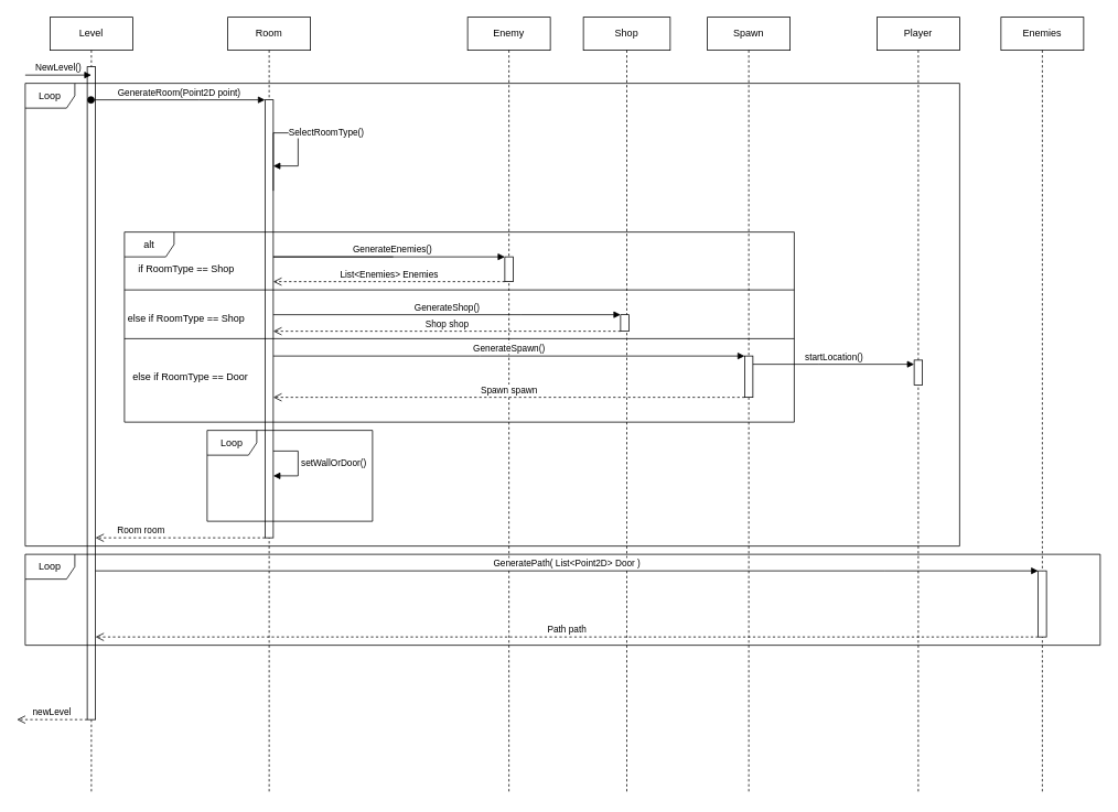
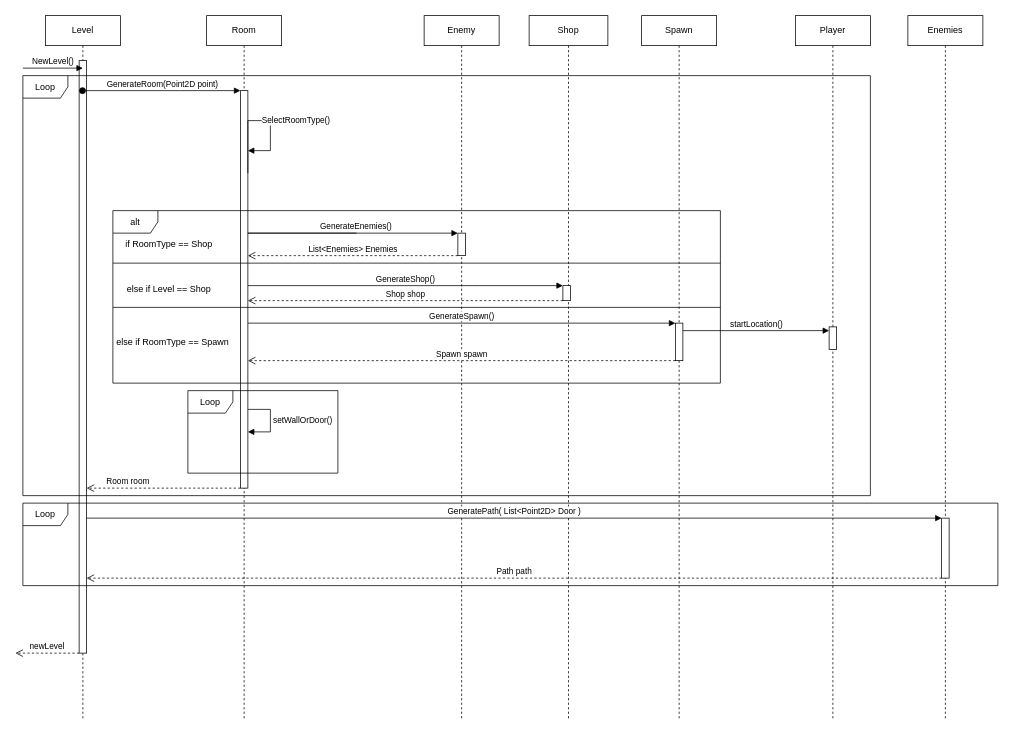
  <mxCell id="0" />
  <mxCell id="1" parent="0" />
  <mxCell id="2" value="Level" style="shape=umlLifeline;perimeter=lifelinePerimeter;whiteSpace=wrap;html=1;container=1;dropTarget=0;collapsible=0;recursiveResize=0;outlineConnect=0;portConstraint=eastwest;newEdgeStyle={&quot;edgeStyle&quot;:&quot;elbowEdgeStyle&quot;,&quot;elbow&quot;:&quot;vertical&quot;,&quot;curved&quot;:0,&quot;rounded&quot;:0};" parent="1" vertex="1"><mxGeometry x="60" y="20" width="100" height="940" as="geometry" /></mxCell>
  <mxCell id="3" value="&amp;nbsp;" style="html=1;points=[];perimeter=orthogonalPerimeter;outlineConnect=0;targetShapes=umlLifeline;portConstraint=eastwest;newEdgeStyle={&quot;edgeStyle&quot;:&quot;elbowEdgeStyle&quot;,&quot;elbow&quot;:&quot;vertical&quot;,&quot;curved&quot;:0,&quot;rounded&quot;:0};" parent="2" vertex="1"><mxGeometry x="45" y="60" width="10" height="790" as="geometry" /></mxCell>
  <mxCell id="4" value="Room" style="shape=umlLifeline;perimeter=lifelinePerimeter;whiteSpace=wrap;html=1;container=1;dropTarget=0;collapsible=0;recursiveResize=0;outlineConnect=0;portConstraint=eastwest;newEdgeStyle={&quot;edgeStyle&quot;:&quot;elbowEdgeStyle&quot;,&quot;elbow&quot;:&quot;vertical&quot;,&quot;curved&quot;:0,&quot;rounded&quot;:0};" parent="1" vertex="1"><mxGeometry x="275" y="20" width="100" height="940" as="geometry" /></mxCell>
  <mxCell id="5" value="" style="html=1;points=[];perimeter=orthogonalPerimeter;outlineConnect=0;targetShapes=umlLifeline;portConstraint=eastwest;newEdgeStyle={&quot;edgeStyle&quot;:&quot;elbowEdgeStyle&quot;,&quot;elbow&quot;:&quot;vertical&quot;,&quot;curved&quot;:0,&quot;rounded&quot;:0};" parent="4" vertex="1"><mxGeometry x="45" y="100" width="10" height="530" as="geometry" /></mxCell>
  <mxCell id="6" value="SelectRoomType()" style="html=1;align=left;spacingLeft=2;endArrow=block;rounded=0;edgeStyle=orthogonalEdgeStyle;curved=0;rounded=0;" parent="4" edge="1"><mxGeometry relative="1" as="geometry"><mxPoint x="55" y="210" as="sourcePoint" /><Array as="points"><mxPoint x="55" y="140" /><mxPoint x="85" y="140" /><mxPoint x="85" y="180" /></Array><mxPoint as="offset" /><mxPoint x="55" y="180.0" as="targetPoint" /></mxGeometry></mxCell>
  <mxCell id="7" value="Shop" style="shape=umlLifeline;perimeter=lifelinePerimeter;whiteSpace=wrap;html=1;container=1;dropTarget=0;collapsible=0;recursiveResize=0;outlineConnect=0;portConstraint=eastwest;newEdgeStyle={&quot;edgeStyle&quot;:&quot;elbowEdgeStyle&quot;,&quot;elbow&quot;:&quot;vertical&quot;,&quot;curved&quot;:0,&quot;rounded&quot;:0};" parent="1" vertex="1"><mxGeometry x="705" y="20" width="105" height="940" as="geometry" /></mxCell>
  <mxCell id="8" value="Enemy" style="shape=umlLifeline;perimeter=lifelinePerimeter;whiteSpace=wrap;html=1;container=1;dropTarget=0;collapsible=0;recursiveResize=0;outlineConnect=0;portConstraint=eastwest;newEdgeStyle={&quot;edgeStyle&quot;:&quot;elbowEdgeStyle&quot;,&quot;elbow&quot;:&quot;vertical&quot;,&quot;curved&quot;:0,&quot;rounded&quot;:0};" parent="1" vertex="1"><mxGeometry x="565" y="20" width="100" height="940" as="geometry" /></mxCell>
  <mxCell id="9" value="Spawn" style="shape=umlLifeline;perimeter=lifelinePerimeter;whiteSpace=wrap;html=1;container=1;dropTarget=0;collapsible=0;recursiveResize=0;outlineConnect=0;portConstraint=eastwest;newEdgeStyle={&quot;edgeStyle&quot;:&quot;elbowEdgeStyle&quot;,&quot;elbow&quot;:&quot;vertical&quot;,&quot;curved&quot;:0,&quot;rounded&quot;:0};" parent="1" vertex="1"><mxGeometry x="855" y="20" width="100" height="940" as="geometry" /></mxCell>
  <mxCell id="10" value="GenerateRoom(Point2D point)" style="html=1;verticalAlign=bottom;startArrow=oval;endArrow=block;startSize=8;edgeStyle=elbowEdgeStyle;elbow=vertical;curved=0;rounded=0;" parent="1" source="2" target="5" edge="1"><mxGeometry x="0.003" relative="1" as="geometry"><mxPoint x="240" y="120" as="sourcePoint" /><Array as="points"><mxPoint x="240" y="120" /></Array><mxPoint as="offset" /></mxGeometry></mxCell>
  <mxCell id="11" value="NewLevel()" style="html=1;verticalAlign=bottom;endArrow=block;edgeStyle=elbowEdgeStyle;elbow=vertical;curved=0;rounded=0;" parent="1" edge="1"><mxGeometry width="80" relative="1" as="geometry"><mxPoint x="30" y="90.04" as="sourcePoint" /><mxPoint x="110" y="90.04" as="targetPoint" /></mxGeometry></mxCell>
  <mxCell id="12" value="alt" style="shape=umlFrame;whiteSpace=wrap;html=1;pointerEvents=0;" parent="1" vertex="1"><mxGeometry x="150" y="280" width="810" height="230" as="geometry" /></mxCell>
  <mxCell id="13" value="" style="html=1;points=[];perimeter=orthogonalPerimeter;outlineConnect=0;targetShapes=umlLifeline;portConstraint=eastwest;newEdgeStyle={&quot;edgeStyle&quot;:&quot;elbowEdgeStyle&quot;,&quot;elbow&quot;:&quot;vertical&quot;,&quot;curved&quot;:0,&quot;rounded&quot;:0};" parent="1" vertex="1"><mxGeometry x="610" y="310" width="10" height="30" as="geometry" /></mxCell>
  <mxCell id="14" value="GenerateEnemies()" style="html=1;verticalAlign=bottom;endArrow=block;edgeStyle=elbowEdgeStyle;elbow=vertical;curved=0;rounded=0;" parent="1" target="13" edge="1"><mxGeometry x="0.361" relative="1" as="geometry"><mxPoint x="475" y="310" as="sourcePoint" /><Array as="points"><mxPoint x="330" y="310" /></Array><mxPoint as="offset" /></mxGeometry></mxCell>
  <mxCell id="15" value="List&amp;lt;Enemies&amp;gt; Enemies" style="html=1;verticalAlign=bottom;endArrow=open;dashed=1;endSize=8;edgeStyle=elbowEdgeStyle;elbow=vertical;curved=0;rounded=0;" parent="1" source="13" target="5" edge="1"><mxGeometry relative="1" as="geometry"><mxPoint x="540" y="385" as="targetPoint" /><Array as="points"><mxPoint x="480" y="340" /></Array></mxGeometry></mxCell>
  <mxCell id="16" value="" style="html=1;points=[];perimeter=orthogonalPerimeter;outlineConnect=0;targetShapes=umlLifeline;portConstraint=eastwest;newEdgeStyle={&quot;edgeStyle&quot;:&quot;elbowEdgeStyle&quot;,&quot;elbow&quot;:&quot;vertical&quot;,&quot;curved&quot;:0,&quot;rounded&quot;:0};" parent="1" vertex="1"><mxGeometry x="750" y="380" width="10" height="20" as="geometry" /></mxCell>
  <mxCell id="17" value="GenerateShop()" style="html=1;verticalAlign=bottom;endArrow=block;edgeStyle=elbowEdgeStyle;elbow=vertical;curved=0;rounded=0;" parent="1" source="5" target="16" edge="1"><mxGeometry relative="1" as="geometry"><mxPoint x="680" y="360" as="sourcePoint" /><Array as="points"><mxPoint x="630" y="380" /><mxPoint x="540" y="370" /></Array></mxGeometry></mxCell>
  <mxCell id="18" value="Shop shop" style="html=1;verticalAlign=bottom;endArrow=open;dashed=1;endSize=8;edgeStyle=elbowEdgeStyle;elbow=vertical;curved=0;rounded=0;" parent="1" source="16" target="5" edge="1"><mxGeometry relative="1" as="geometry"><mxPoint x="680" y="435" as="targetPoint" /><Array as="points"><mxPoint x="540" y="400" /></Array></mxGeometry></mxCell>
  <mxCell id="19" value="" style="html=1;points=[];perimeter=orthogonalPerimeter;outlineConnect=0;targetShapes=umlLifeline;portConstraint=eastwest;newEdgeStyle={&quot;edgeStyle&quot;:&quot;elbowEdgeStyle&quot;,&quot;elbow&quot;:&quot;vertical&quot;,&quot;curved&quot;:0,&quot;rounded&quot;:0};" parent="1" vertex="1"><mxGeometry x="900" y="430" width="10" height="50" as="geometry" /></mxCell>
  <mxCell id="20" value="GenerateSpawn()" style="html=1;verticalAlign=bottom;endArrow=block;edgeStyle=elbowEdgeStyle;elbow=vertical;curved=0;rounded=0;" parent="1" source="5" target="19" edge="1"><mxGeometry x="0.001" relative="1" as="geometry"><mxPoint x="830" y="410" as="sourcePoint" /><Array as="points"><mxPoint x="580" y="430" /><mxPoint x="660" y="420" /><mxPoint x="615" y="410" /></Array><mxPoint as="offset" /></mxGeometry></mxCell>
  <mxCell id="21" value="Spawn spawn" style="html=1;verticalAlign=bottom;endArrow=open;dashed=1;endSize=8;edgeStyle=elbowEdgeStyle;elbow=vertical;curved=0;rounded=0;" parent="1" source="19" target="5" edge="1"><mxGeometry relative="1" as="geometry"><mxPoint x="830" y="485" as="targetPoint" /><Array as="points"><mxPoint x="880" y="480" /><mxPoint x="860" y="470" /><mxPoint x="720" y="460" /><mxPoint x="620" y="440" /></Array></mxGeometry></mxCell>
  <mxCell id="22" value="Player" style="shape=umlLifeline;perimeter=lifelinePerimeter;whiteSpace=wrap;html=1;container=1;dropTarget=0;collapsible=0;recursiveResize=0;outlineConnect=0;portConstraint=eastwest;newEdgeStyle={&quot;edgeStyle&quot;:&quot;elbowEdgeStyle&quot;,&quot;elbow&quot;:&quot;vertical&quot;,&quot;curved&quot;:0,&quot;rounded&quot;:0};" parent="1" vertex="1"><mxGeometry x="1060" y="20" width="100" height="940" as="geometry" /></mxCell>
  <mxCell id="23" value="" style="html=1;points=[];perimeter=orthogonalPerimeter;outlineConnect=0;targetShapes=umlLifeline;portConstraint=eastwest;newEdgeStyle={&quot;edgeStyle&quot;:&quot;elbowEdgeStyle&quot;,&quot;elbow&quot;:&quot;vertical&quot;,&quot;curved&quot;:0,&quot;rounded&quot;:0};" parent="22" vertex="1"><mxGeometry x="45" y="415" width="10" height="30" as="geometry" /></mxCell>
  <mxCell id="24" value="startLocation()" style="html=1;verticalAlign=bottom;endArrow=block;edgeStyle=elbowEdgeStyle;elbow=vertical;curved=0;rounded=0;" parent="1" source="19" target="23" edge="1"><mxGeometry relative="1" as="geometry"><mxPoint x="985" y="440" as="sourcePoint" /><Array as="points"><mxPoint x="990" y="440" /></Array></mxGeometry></mxCell>
  <mxCell id="25" value="Room room" style="html=1;verticalAlign=bottom;endArrow=open;dashed=1;endSize=8;edgeStyle=elbowEdgeStyle;elbow=vertical;curved=0;rounded=0;" parent="1" source="5" target="3" edge="1"><mxGeometry x="0.463" relative="1" as="geometry"><mxPoint x="260" y="550" as="sourcePoint" /><mxPoint x="180" y="550" as="targetPoint" /><Array as="points"><mxPoint x="260" y="650" /><mxPoint x="270" y="640" /><mxPoint x="170" y="560" /></Array><mxPoint as="offset" /></mxGeometry></mxCell>
  <mxCell id="26" value="Loop" style="shape=umlFrame;whiteSpace=wrap;html=1;pointerEvents=0;" parent="1" vertex="1"><mxGeometry x="30" y="100" width="1130" height="560" as="geometry" /></mxCell>
  <mxCell id="27" value="Enemies" style="shape=umlLifeline;perimeter=lifelinePerimeter;whiteSpace=wrap;html=1;container=1;dropTarget=0;collapsible=0;recursiveResize=0;outlineConnect=0;portConstraint=eastwest;newEdgeStyle={&quot;edgeStyle&quot;:&quot;elbowEdgeStyle&quot;,&quot;elbow&quot;:&quot;vertical&quot;,&quot;curved&quot;:0,&quot;rounded&quot;:0};" parent="1" vertex="1"><mxGeometry x="1210" y="20" width="100" height="940" as="geometry" /></mxCell>
  <mxCell id="28" value="" style="html=1;points=[];perimeter=orthogonalPerimeter;outlineConnect=0;targetShapes=umlLifeline;portConstraint=eastwest;newEdgeStyle={&quot;edgeStyle&quot;:&quot;elbowEdgeStyle&quot;,&quot;elbow&quot;:&quot;vertical&quot;,&quot;curved&quot;:0,&quot;rounded&quot;:0};" parent="27" vertex="1"><mxGeometry x="45" y="670" width="10" height="80" as="geometry" /></mxCell>
  <mxCell id="29" value="GeneratePath( List&amp;lt;Point2D&amp;gt; Door )" style="html=1;verticalAlign=bottom;endArrow=block;edgeStyle=elbowEdgeStyle;elbow=vertical;curved=0;rounded=0;" parent="1" source="3" target="28" edge="1"><mxGeometry relative="1" as="geometry"><mxPoint x="1185" y="630" as="sourcePoint" /><Array as="points"><mxPoint x="1070" y="690" /><mxPoint x="640" y="640" /></Array></mxGeometry></mxCell>
  <mxCell id="30" value="Path path" style="html=1;verticalAlign=bottom;endArrow=open;dashed=1;endSize=8;edgeStyle=elbowEdgeStyle;elbow=vertical;curved=0;rounded=0;" parent="1" source="28" target="3" edge="1"><mxGeometry relative="1" as="geometry"><mxPoint x="1185" y="705" as="targetPoint" /><Array as="points"><mxPoint x="1010" y="770" /><mxPoint x="900" y="710" /></Array></mxGeometry></mxCell>
  <mxCell id="31" value="newLevel" style="html=1;verticalAlign=bottom;endArrow=open;dashed=1;endSize=8;edgeStyle=elbowEdgeStyle;elbow=vertical;curved=0;rounded=0;" parent="1" edge="1"><mxGeometry relative="1" as="geometry"><mxPoint x="105" y="870" as="sourcePoint" /><mxPoint x="20" y="870" as="targetPoint" /><Array as="points"><mxPoint x="90" y="870" /></Array></mxGeometry></mxCell>
  <mxCell id="32" value="Loop" style="shape=umlFrame;whiteSpace=wrap;html=1;pointerEvents=0;" parent="1" vertex="1"><mxGeometry x="30" y="670" width="1300" height="110" as="geometry" /></mxCell>
  <mxCell id="33" value="Loop" style="shape=umlFrame;whiteSpace=wrap;html=1;pointerEvents=0;" parent="1" vertex="1"><mxGeometry x="250" y="520" width="200" height="110" as="geometry" /></mxCell>
  <mxCell id="34" value="" style="line;strokeWidth=1;fillColor=none;align=left;verticalAlign=middle;spacingTop=-1;spacingLeft=3;spacingRight=3;rotatable=0;labelPosition=right;points=[];portConstraint=eastwest;strokeColor=inherit;" vertex="1" parent="1"><mxGeometry x="150" y="346" width="810" height="8" as="geometry" /></mxCell>
  <mxCell id="35" value="" style="line;strokeWidth=1;fillColor=none;align=left;verticalAlign=middle;spacingTop=-1;spacingLeft=3;spacingRight=3;rotatable=0;labelPosition=right;points=[];portConstraint=eastwest;strokeColor=inherit;" vertex="1" parent="1"><mxGeometry x="150" y="400" width="810" height="18" as="geometry" /></mxCell>
  <mxCell id="36" value="if RoomType == Shop" style="text;html=1;strokeColor=none;fillColor=none;align=center;verticalAlign=middle;whiteSpace=wrap;rounded=0;" vertex="1" parent="1"><mxGeometry x="140" y="310" width="170" height="30" as="geometry" /></mxCell>
- <mxCell id="37" value="else if RoomType == Shop" style="text;html=1;strokeColor=none;fillColor=none;align=center;verticalAlign=middle;whiteSpace=wrap;rounded=0;" vertex="1" parent="1"><mxGeometry x="150" y="370" width="150" height="30" as="geometry" /></mxCell>
- <mxCell id="38" value="else if RoomType == Door" style="text;html=1;strokeColor=none;fillColor=none;align=center;verticalAlign=middle;whiteSpace=wrap;rounded=0;" vertex="1" parent="1"><mxGeometry x="150" y="440" width="160" height="30" as="geometry" /></mxCell>
+ <mxCell id="37" value="else if Level == Shop" style="text;html=1;strokeColor=none;fillColor=none;align=center;verticalAlign=middle;whiteSpace=wrap;rounded=0;" vertex="1" parent="1"><mxGeometry x="150" y="370" width="150" height="30" as="geometry" /></mxCell>
+ <mxCell id="38" value="else if RoomType == Spawn" style="text;html=1;strokeColor=none;fillColor=none;align=center;verticalAlign=middle;whiteSpace=wrap;rounded=0;" vertex="1" parent="1"><mxGeometry x="150" y="440" width="160" height="30" as="geometry" /></mxCell>
  <mxCell id="39" value="setWallOrDoor()" style="html=1;align=left;spacingLeft=2;endArrow=block;rounded=0;edgeStyle=orthogonalEdgeStyle;curved=0;rounded=0;" edge="1" target="5" parent="1"><mxGeometry relative="1" as="geometry"><mxPoint x="330" y="545" as="sourcePoint" /><Array as="points"><mxPoint x="360" y="545" /><mxPoint x="360" y="575" /></Array><mxPoint x="335" y="575" as="targetPoint" /><mxPoint as="offset" /></mxGeometry></mxCell>
